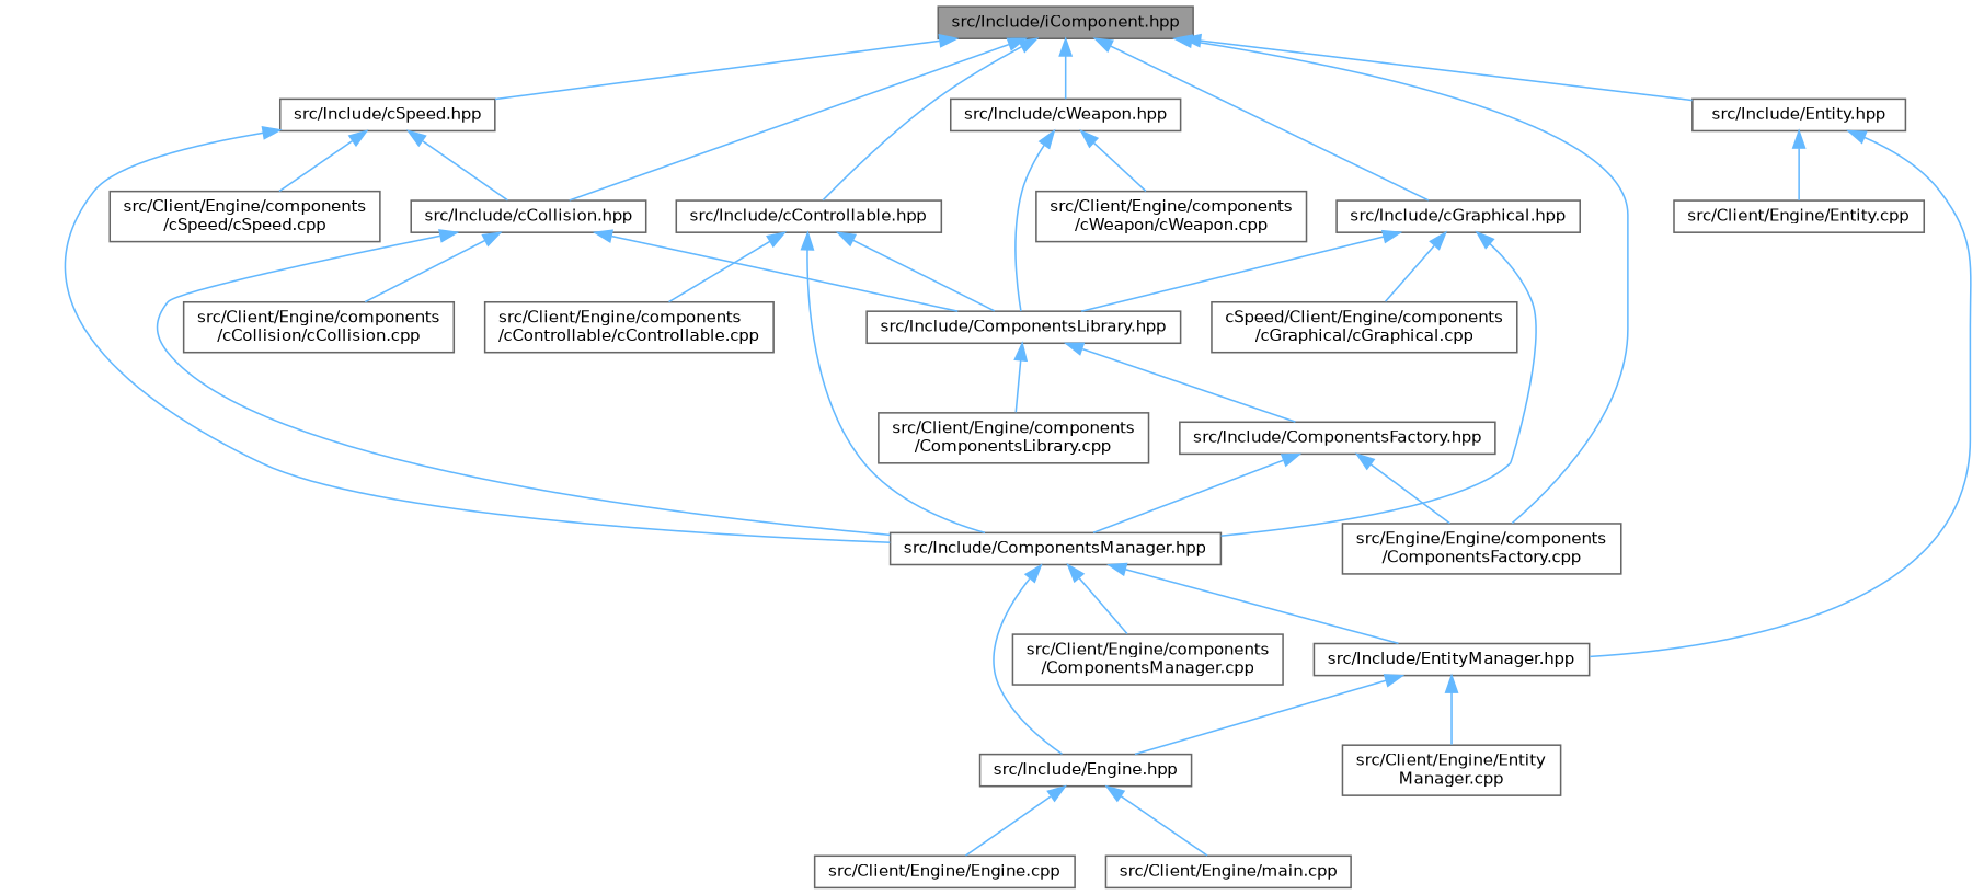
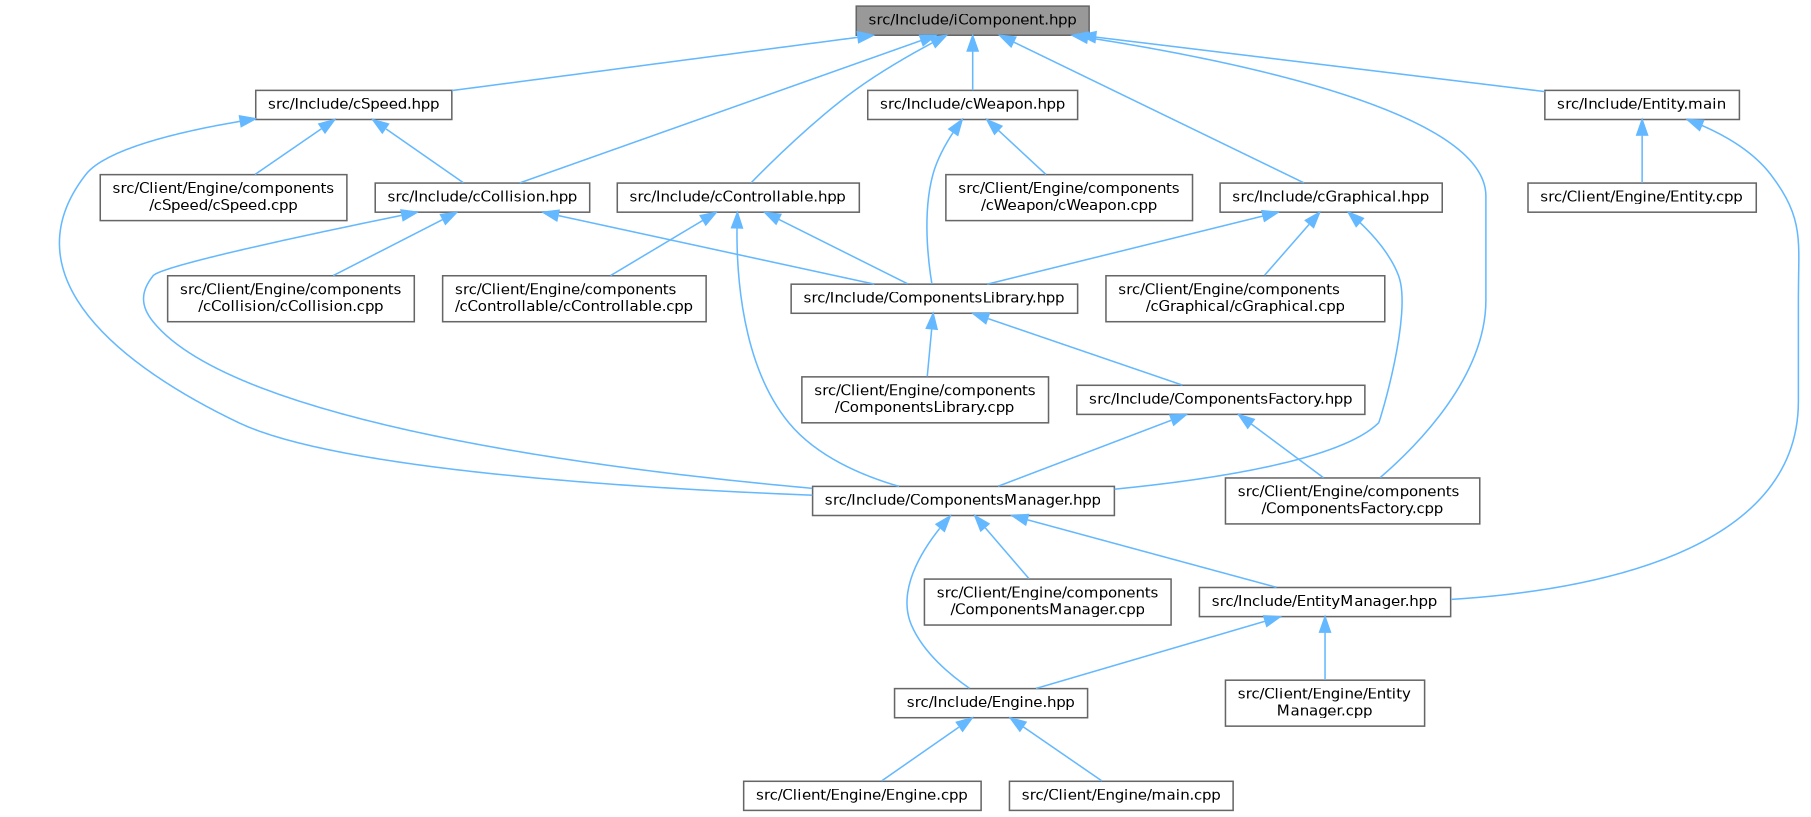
  digraph {
    node [color=grey40 fillcolor=white fontname=Helvetica fontsize=10 shape=box style=filled]
    edge [color=steelblue1 dir=back fontname=Helvetica fontsize=10 labelfontname=Helvetica labelfontsize=10 style=solid]
    n1 [color=gray40 fillcolor=grey60 fontcolor=black height=0.2 label="src/Include/iComponent.hpp" width=0.4]
-   n2 [height=0.2 label="src/Include/Entity.hpp" width=0.4]
+   n2 [height=0.2 label="src/Include/Entity.main" width=0.4]
    n3 [height=0.2 label="src/Include/cCollision.hpp" width=0.4]
    n4 [height=0.2 label="src/Include/cControllable.hpp" width=0.4]
    n5 [height=0.2 label="src/Include/cGraphical.hpp" width=0.4]
    n6 [height=0.2 label="src/Include/cSpeed.hpp" width=0.4]
    n7 [height=0.2 label="src/Include/cWeapon.hpp" width=0.4]
-   n8 [height=0.2 label="src/Engine/Engine/components\l/ComponentsFactory.cpp" width=0.4]
+   n8 [height=0.2 label="src/Client/Engine/components\l/ComponentsFactory.cpp" width=0.4]
    n9 [height=0.2 label="src/Include/ComponentsFactory.hpp" width=0.4]
    n10 [height=0.2 label="src/Include/ComponentsManager.hpp" width=0.4]
    n11 [height=0.2 label="src/Include/EntityManager.hpp" width=0.4]
    n12 [height=0.2 label="src/Client/Engine/Entity.cpp" width=0.4]
    n13 [height=0.2 label="src/Client/Engine/components\l/cCollision/cCollision.cpp" width=0.4]
    n14 [height=0.2 label="src/Include/ComponentsLibrary.hpp" width=0.4]
    n15 [height=0.2 label="src/Client/Engine/components\l/cControllable/cControllable.cpp" width=0.4]
-   n16 [height=0.2 label="cSpeed/Client/Engine/components\l/cGraphical/cGraphical.cpp" width=0.4]
+   n16 [height=0.2 label="src/Client/Engine/components\l/cGraphical/cGraphical.cpp" width=0.4]
    n17 [height=0.2 label="src/Client/Engine/components\l/cSpeed/cSpeed.cpp" width=0.4]
    n18 [height=0.2 label="src/Client/Engine/components\l/cWeapon/cWeapon.cpp" width=0.4]
    n19 [height=0.2 label="src/Client/Engine/components\l/ComponentsManager.cpp" width=0.4]
    n20 [height=0.2 label="src/Include/Engine.hpp" width=0.4]
    n21 [height=0.2 label="src/Client/Engine/Engine.cpp" width=0.4]
    n22 [height=0.2 label="src/Client/Engine/main.cpp" width=0.4]
    n23 [height=0.2 label="src/Client/Engine/Entity\lManager.cpp" width=0.4]
    n24 [height=0.2 label="src/Client/Engine/components\l/ComponentsLibrary.cpp" width=0.4]
    n1 -> n2
    n1 -> n3
    n1 -> n4
    n1 -> n5
    n1 -> n6
    n1 -> n7
    n1 -> n8
    n2 -> n11
    n2 -> n12
    n3 -> n10
    n3 -> n13
    n3 -> n14
    n4 -> n10
    n4 -> n14
    n4 -> n15
    n5 -> n10
    n5 -> n14
    n5 -> n16
    n6 -> n3
    n6 -> n10
    n6 -> n17
    n7 -> n14
    n7 -> n18
    n9 -> n8
    n9 -> n10
    n10 -> n11
    n10 -> n19
    n10 -> n20
    n11 -> n20
    n11 -> n23
    n14 -> n9
    n14 -> n24
    n20 -> n21
    n20 -> n22
  }
